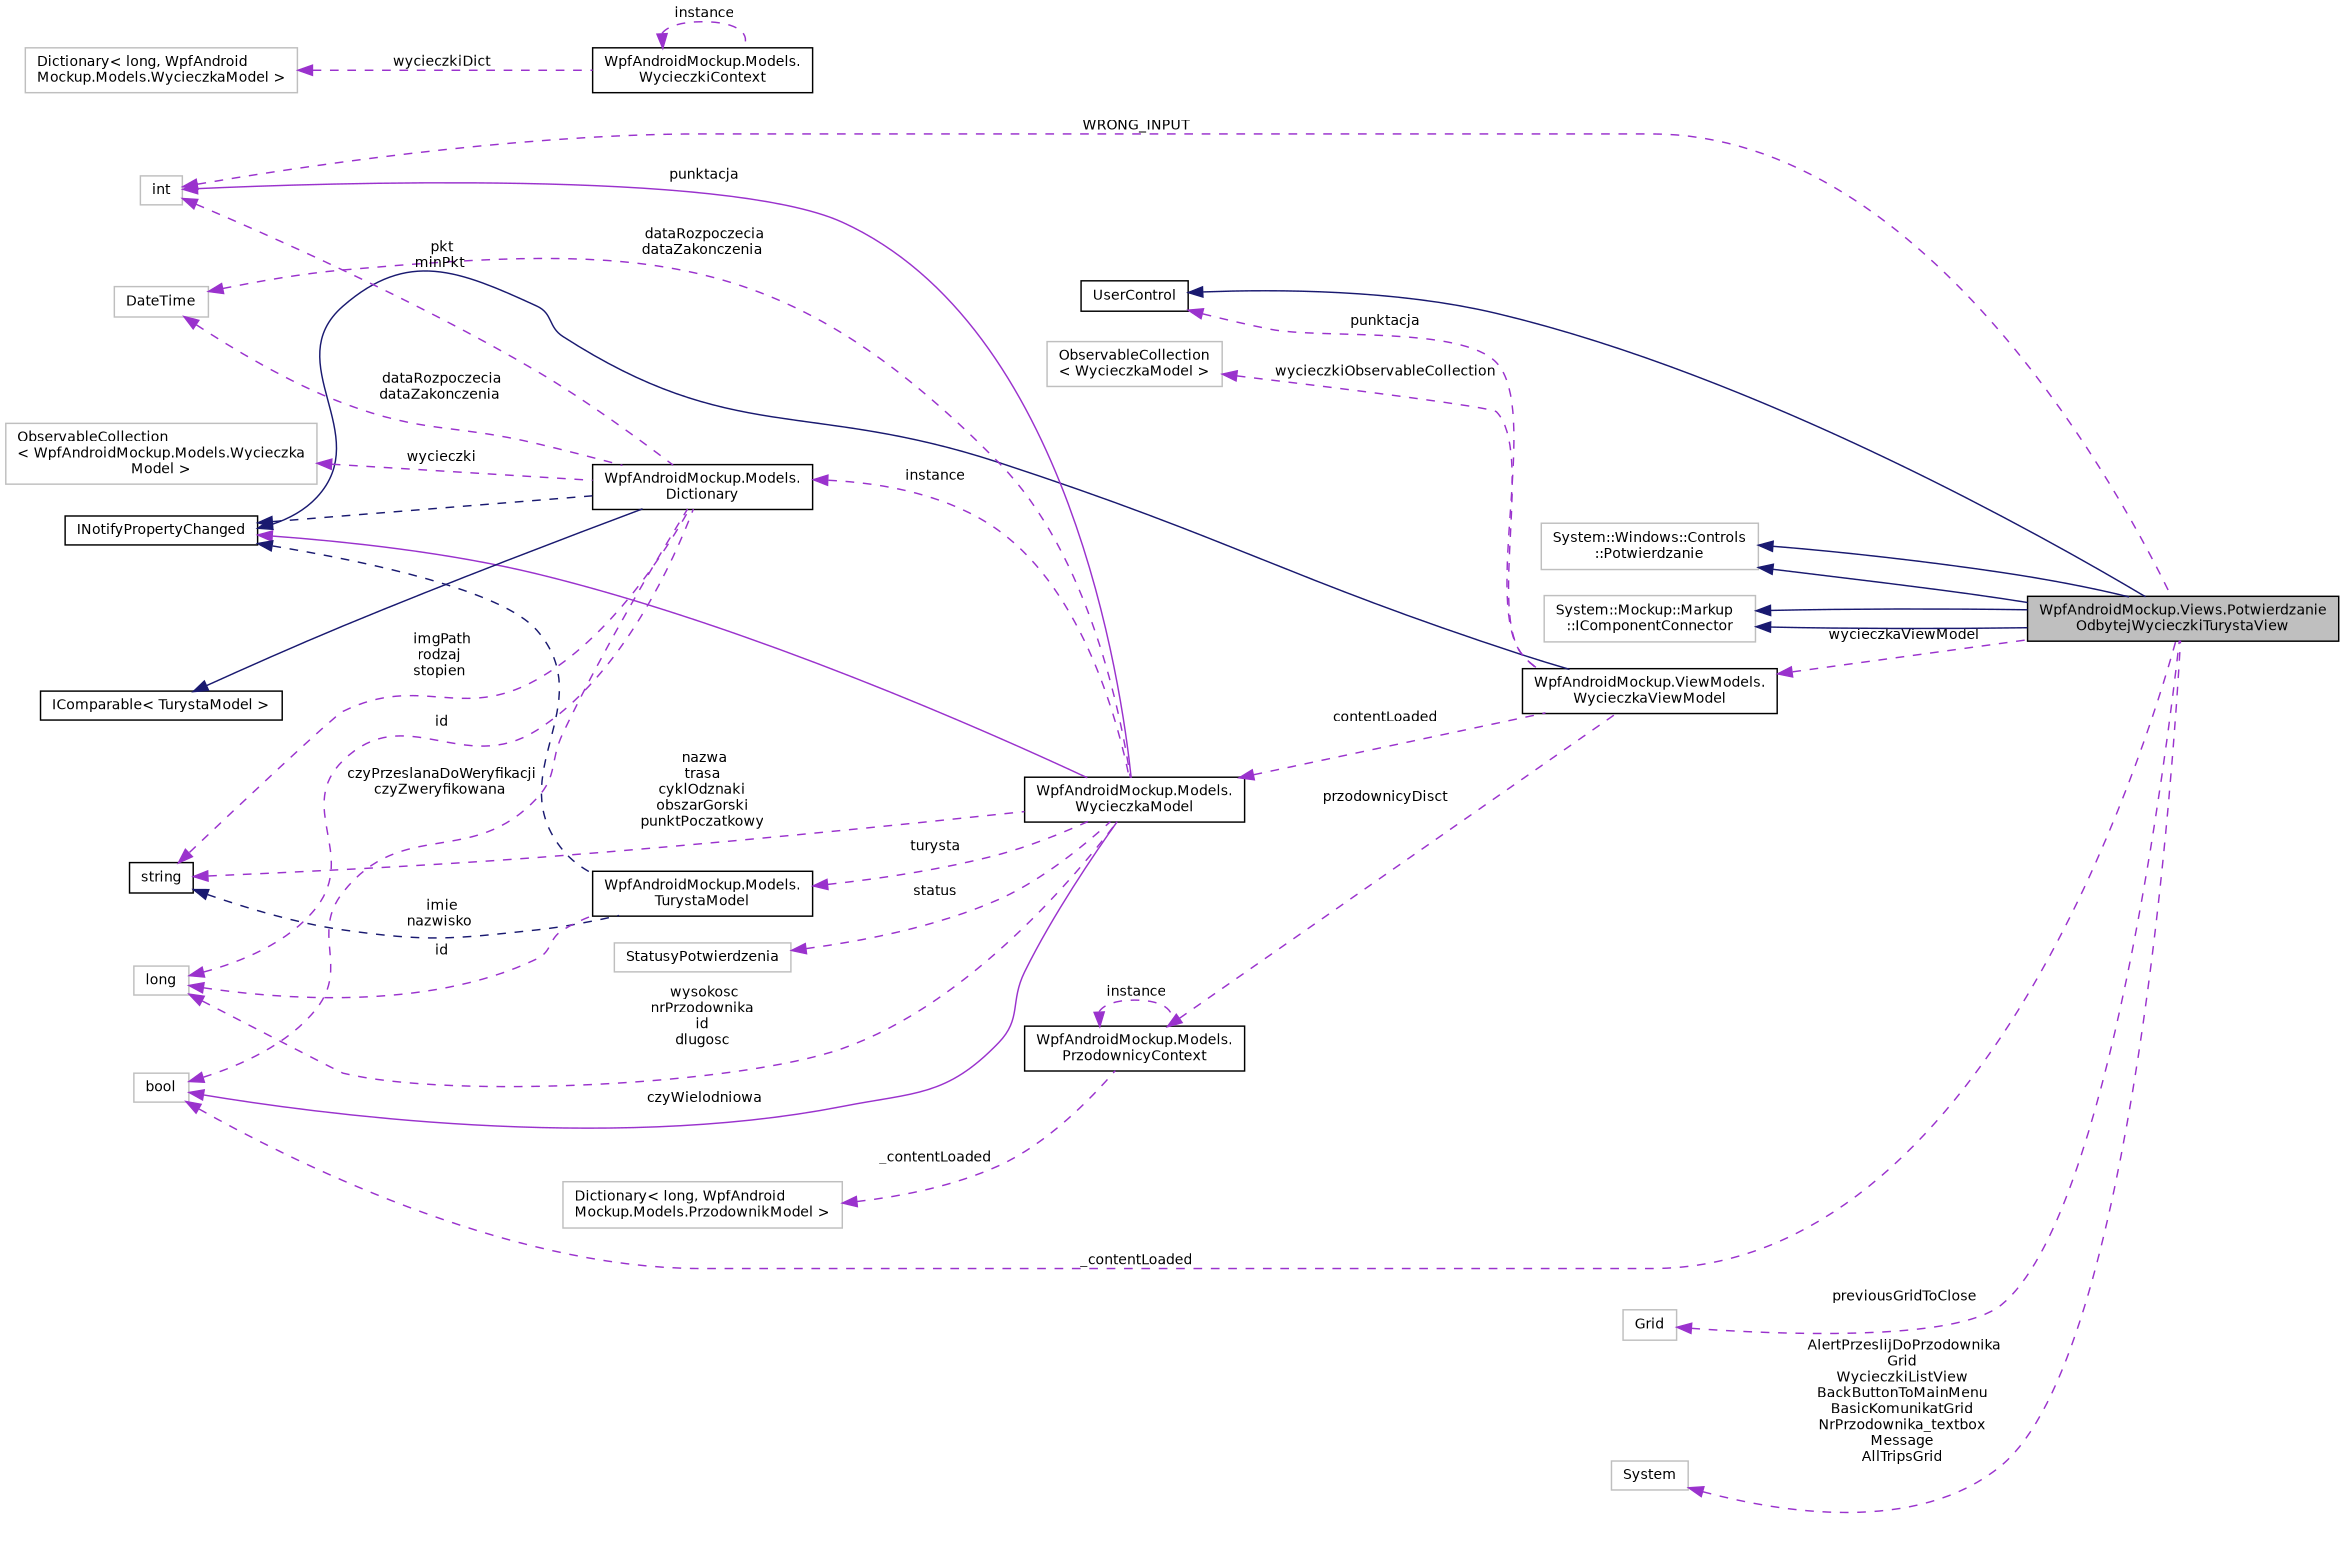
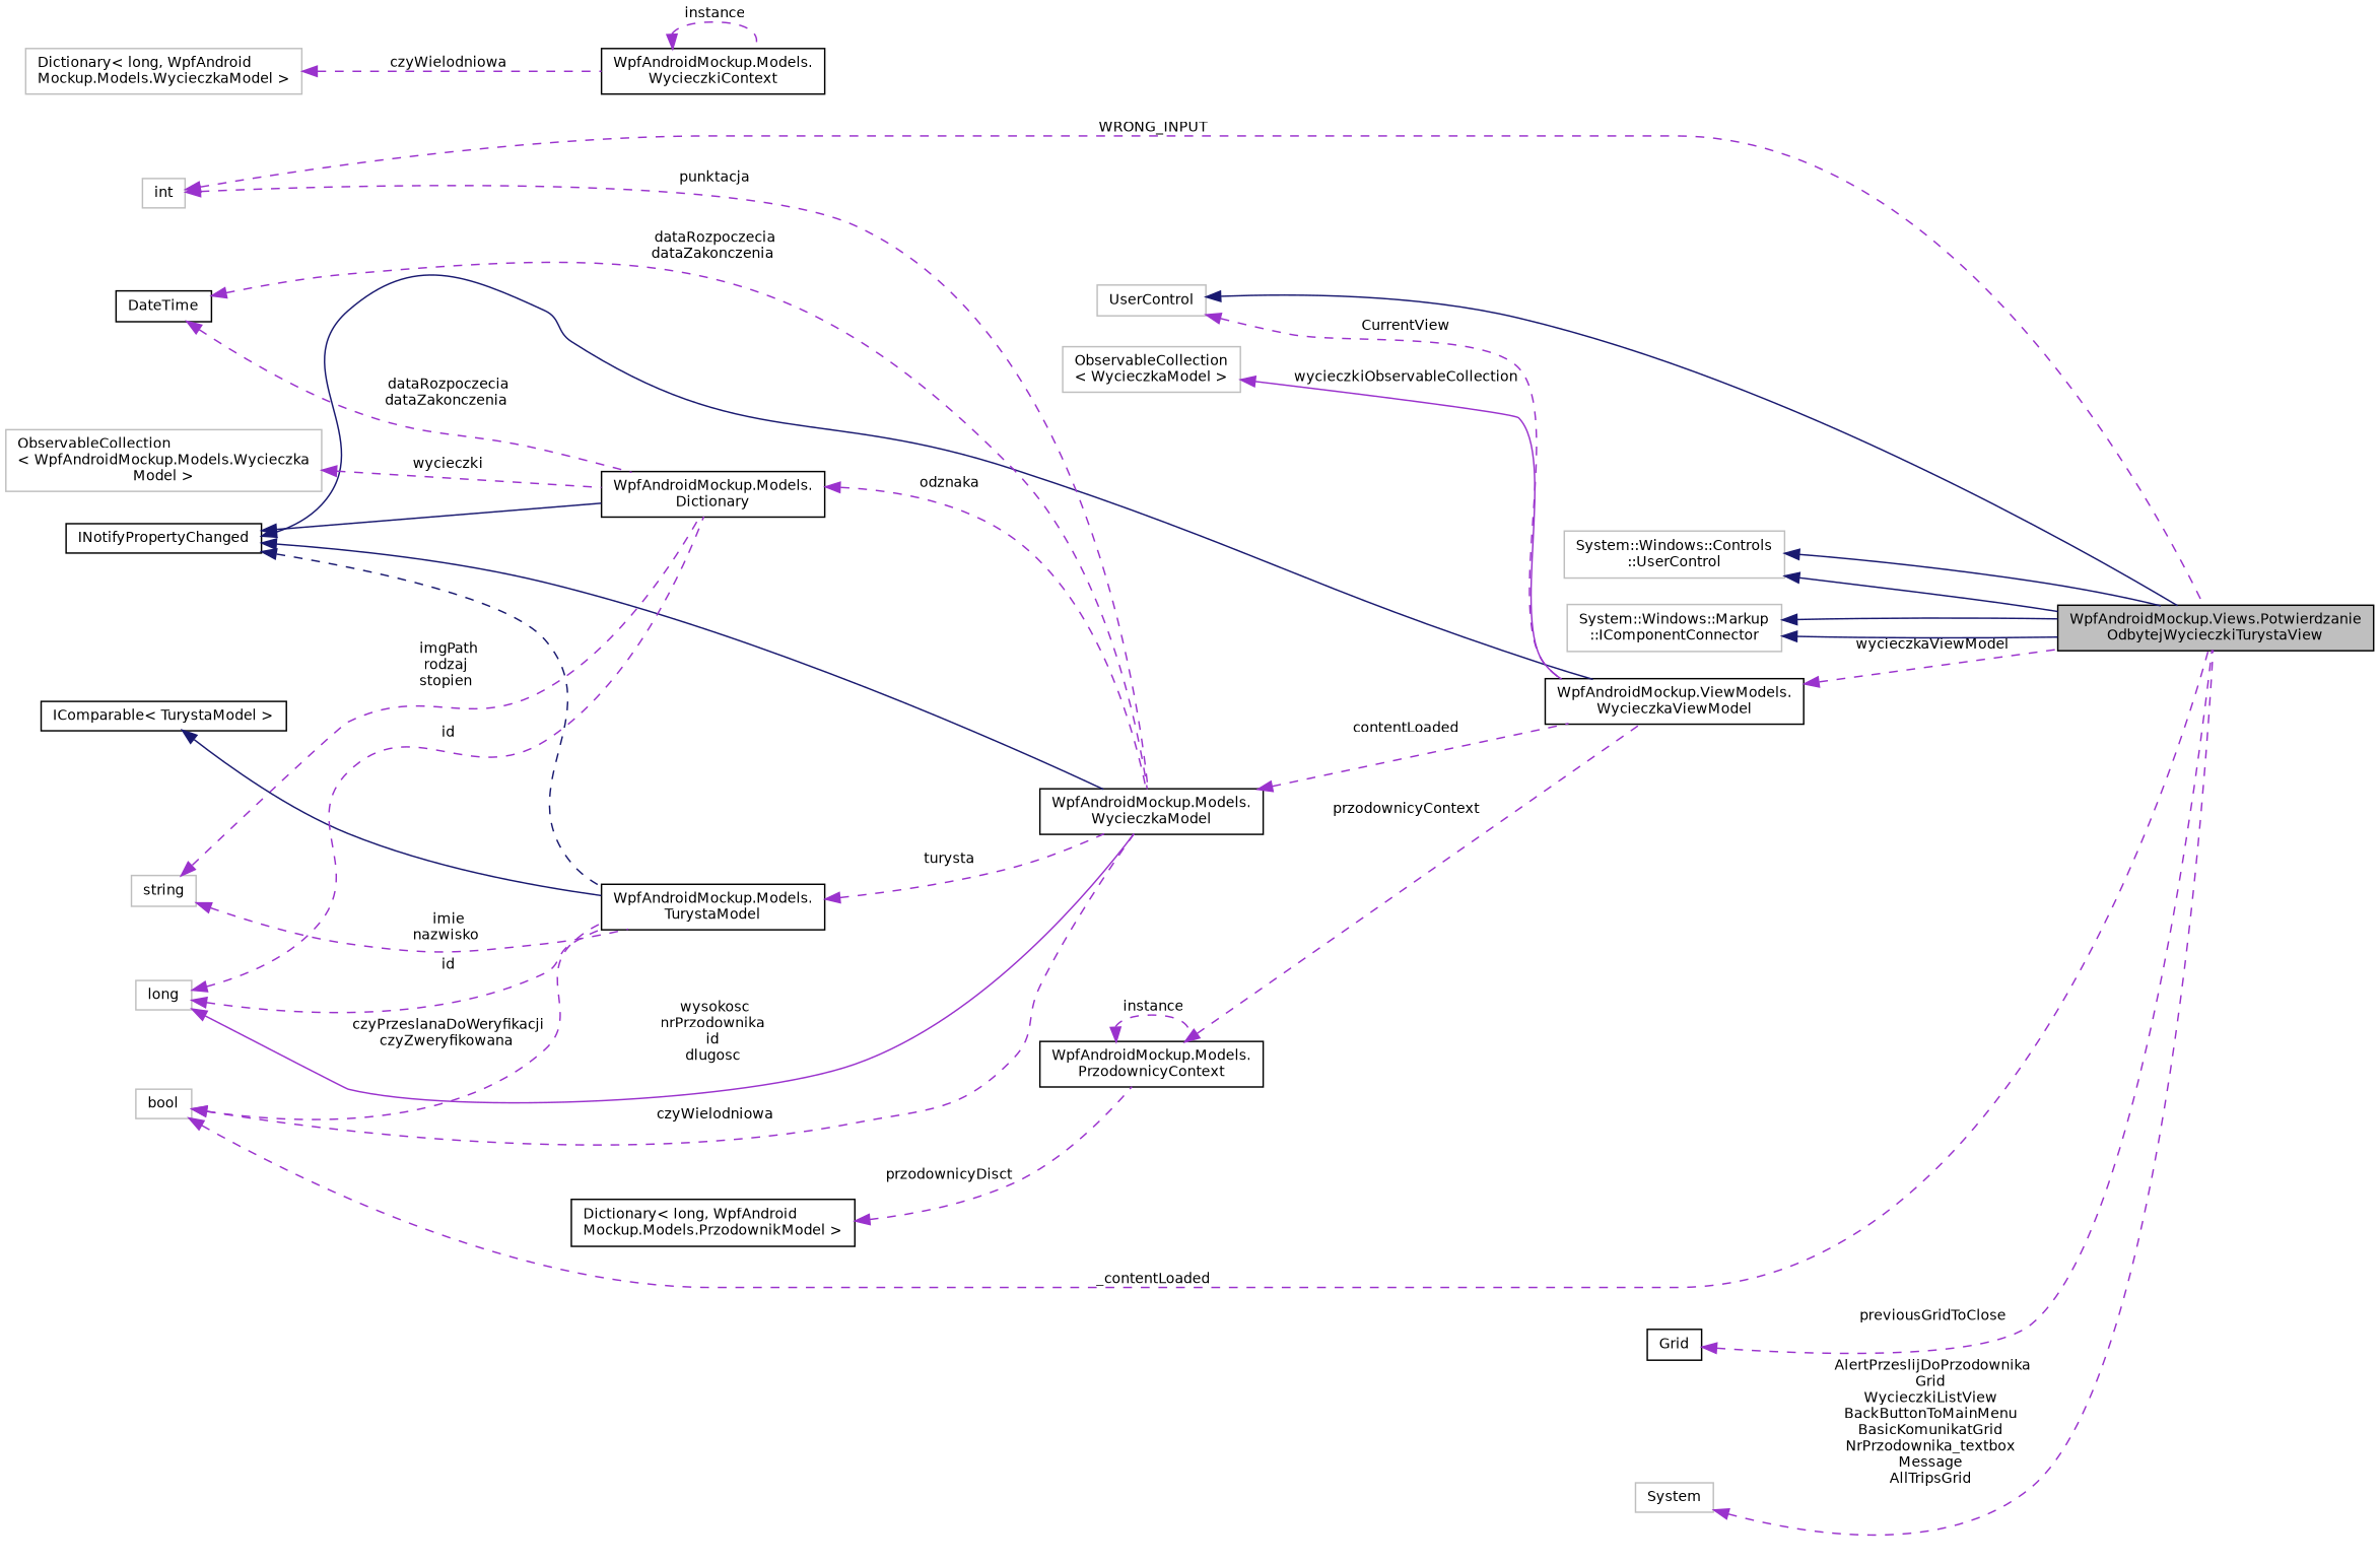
  digraph {
    rankdir=LR
    node [color=grey75 fillcolor=white fontname=Helvetica fontsize=10 shape=record style=filled]
    edge [color=darkorchid3 dir=back fontname=Helvetica fontsize=10 labelfontname=Helvetica labelfontsize=10 style=dashed]
    n1 [color=black fillcolor=grey75 fontcolor=black height=0.2 label="WpfAndroidMockup.Views.Potwierdzanie\lOdbytejWycieczkiTurystaView" width=0.4]
-   n2 [color=black height=0.2 label=UserControl width=0.4]
+   n2 [height=0.2 label=UserControl width=0.4]
    n3 [color=black height=0.2 label="WpfAndroidMockup.ViewModels.\lWycieczkaViewModel" width=0.4]
-   n4 [height=0.2 label="System::Windows::Controls\l::Potwierdzanie" width=0.4]
-   n5 [height=0.2 label="System::Mockup::Markup\l::IComponentConnector" width=0.4]
+   n4 [height=0.2 label="System::Windows::Controls\l::UserControl" width=0.4]
+   n5 [height=0.2 label="System::Windows::Markup\l::IComponentConnector" width=0.4]
    n6 [color=black height=0.2 label=INotifyPropertyChanged width=0.4]
    n7 [color=black height=0.2 label="WpfAndroidMockup.Models.\lWycieczkaModel" width=0.4]
    n8 [color=black height=0.2 label="WpfAndroidMockup.Models.\lTurystaModel" width=0.4]
    n9 [color=black height=0.2 label="WpfAndroidMockup.Models.\lDictionary" width=0.4]
    n10 [height=0.2 label="ObservableCollection\l\< WycieczkaModel \>" width=0.4]
    n11 [color=black height=0.2 label="WpfAndroidMockup.Models.\lPrzodownicyContext" width=0.4]
-   n12 [height=0.2 label="Dictionary\< long, WpfAndroid\lMockup.Models.PrzodownikModel \>" width=0.4]
-   n13 [color=black height=0.2 label=string width=0.4]
-   n14 [height=0.2 label=StatusyPotwierdzenia width=0.4]
-   n15 [height=0.2 label=DateTime width=0.4]
+   n12 [color=black height=0.2 label="Dictionary\< long, WpfAndroid\lMockup.Models.PrzodownikModel \>" width=0.4]
+   n13 [height=0.2 label=string width=0.4]
+   n15 [color=black height=0.2 label=DateTime width=0.4]
    n16 [color=black height=0.2 label="IComparable\< TurystaModel \>" width=0.4]
    n17 [height=0.2 label=long width=0.4]
    n18 [height=0.2 label=int width=0.4]
    n19 [height=0.2 label=bool width=0.4]
    n20 [height=0.2 label="ObservableCollection\l\< WpfAndroidMockup.Models.Wycieczka\lModel \>" width=0.4]
    n21 [color=black height=0.2 label="WpfAndroidMockup.Models.\lWycieczkiContext" width=0.4]
    n22 [height=0.2 label="Dictionary\< long, WpfAndroid\lMockup.Models.WycieczkaModel \>" width=0.4]
-   n23 [height=0.2 label=Grid width=0.4]
+   n23 [color=black height=0.2 label=Grid width=0.4]
    n24 [height=0.2 label=System width=0.4]
    n2 -> n1 [color=midnightblue style=solid]
-   n2 -> n3 [label=" punktacja"]
+   n2 -> n3 [label=" CurrentView"]
    n3 -> n1 [label=" wycieczkaViewModel"]
    n4 -> n1 [color=midnightblue style=solid]
    n4 -> n1 [color=midnightblue style=solid]
    n5 -> n1 [color=midnightblue style=solid]
    n5 -> n1 [color=midnightblue style=solid]
    n6 -> n3 [color=midnightblue style=solid]
-   n6 -> n7 [style=solid]
+   n6 -> n7 [color=midnightblue style=solid]
    n6 -> n8 [color=midnightblue]
-   n6 -> n9 [color=midnightblue]
+   n6 -> n9 [color=midnightblue style=solid]
    n7 -> n3 [label=" contentLoaded"]
    n8 -> n7 [label=" turysta"]
-   n9 -> n7 [label=" instance"]
-   n10 -> n3 [label=" wycieczkiObservableCollection"]
-   n11 -> n3 [label=" przodownicyDisct"]
+   n9 -> n7 [label=" odznaka"]
+   n10 -> n3 [label=" wycieczkiObservableCollection" style=solid]
+   n11 -> n3 [label=" przodownicyContext"]
    n11 -> n11 [label=" instance"]
-   n12 -> n11 [label=" _contentLoaded"]
-   n13 -> n7 [label=" nazwa\ntrasa\ncyklOdznaki\nobszarGorski\npunktPoczatkowy"]
-   n13 -> n8 [color=midnightblue label=" imie\nnazwisko"]
+   n12 -> n11 [label=" przodownicyDisct"]
+   n13 -> n8 [label=" imie\nnazwisko"]
    n13 -> n9 [label=" imgPath\nrodzaj\nstopien"]
-   n14 -> n7 [label=" status"]
    n15 -> n7 [label=" dataRozpoczecia\ndataZakonczenia"]
    n15 -> n9 [label=" dataRozpoczecia\ndataZakonczenia"]
-   n16 -> n9 [color=midnightblue style=solid]
-   n17 -> n7 [label=" wysokosc\nnrPrzodownika\nid\ndlugosc"]
+   n16 -> n8 [color=midnightblue style=solid]
+   n17 -> n7 [label=" wysokosc\nnrPrzodownika\nid\ndlugosc" style=solid]
    n17 -> n8 [label=" id"]
    n17 -> n9 [label=" id"]
    n18 -> n1 [label=" WRONG_INPUT"]
-   n18 -> n7 [label=" punktacja" style=solid]
-   n18 -> n9 [label=" pkt\nminPkt"]
+   n18 -> n7 [label=" punktacja"]
    n19 -> n1 [label=" _contentLoaded"]
-   n19 -> n7 [label=" czyWielodniowa" style=solid]
-   n19 -> n9 [label=" czyPrzeslanaDoWeryfikacji\nczyZweryfikowana"]
+   n19 -> n7 [label=" czyWielodniowa"]
+   n19 -> n8 [label=" czyPrzeslanaDoWeryfikacji\nczyZweryfikowana"]
    n20 -> n9 [label=" wycieczki"]
    n21 -> n21 [label=" instance"]
-   n22 -> n21 [label=" wycieczkiDict"]
+   n22 -> n21 [label=" czyWielodniowa"]
    n23 -> n1 [label=" previousGridToClose"]
    n24 -> n1 [label=" AlertPrzeslijDoPrzodownika\lGrid\nWycieczkiListView\nBackButtonToMainMenu\nBasicKomunikatGrid\nNrPrzodownika_textbox\nMessage\nAllTripsGrid"]
  }
